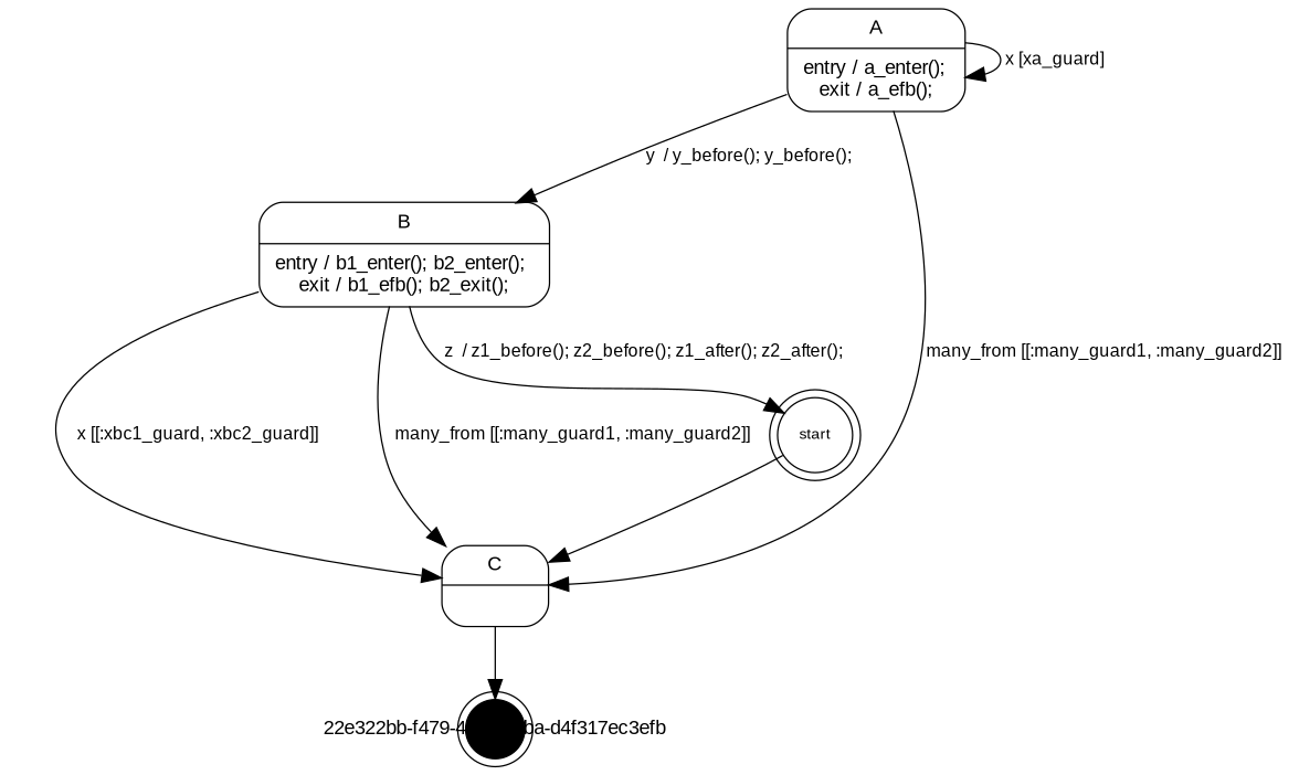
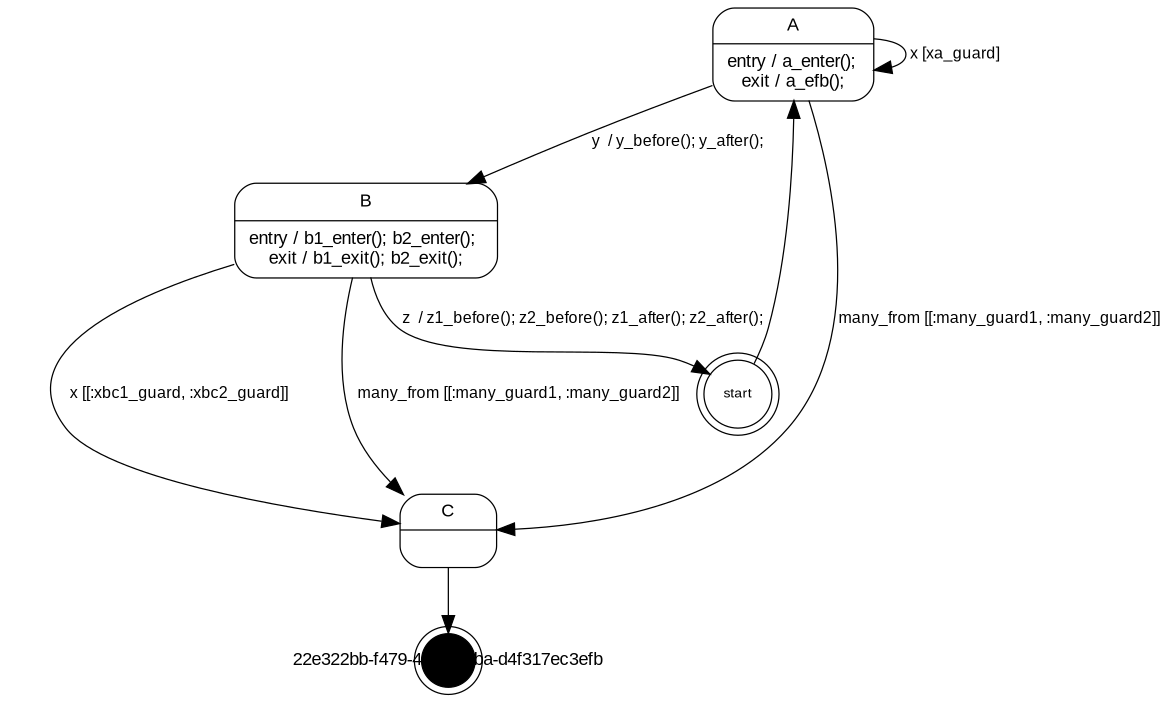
  digraph {
    rankdir=TB
    node [fontname=Arial fontsize=10 penwidth=0.7 shape=Mrecord]
    edge [dir=forward fontname=Arial fontsize=9 penwidth=0.7]
    n1 [height=0.71524 label="{A|entry / a_enter();\lexit / a_efb();}" width=1.2489]
-   n2 [height=0.71524 label="{B|entry / b1_enter(); b2_enter();\lexit / b1_efb(); b2_exit();}" width=2.0441]
+   n2 [height=0.71524 label="{B|entry / b1_enter(); b2_enter();\lexit / b1_exit(); b2_exit();}" width=2.0441]
    n3 [height=0.55553 label="{C|}" width=0.75]
    n4 [color=black fixedsize=true fontsize=8 height=0.41667 label=start shape=doublecircle width=0.41667]
    "22e322bb-f479-45db-88ba-d4f317ec3efb" [color=black fillcolor=black fixedsize=true height=0.30556 shape=doublecircle style=filled width=0.30556]
    n1 -> n1 [label=" x [xa_guard]  "]
-   n1 -> n2 [label=" y  / y_before(); y_before(); "]
+   n1 -> n2 [label=" y  / y_before(); y_after(); "]
    n1 -> n3 [label=" many_from [[:many_guard1, :many_guard2]]  "]
    n2 -> n3 [label=" x [[:xbc1_guard, :xbc2_guard]]  "]
    n2 -> n3 [label=" many_from [[:many_guard1, :many_guard2]]  "]
    n2 -> n4 [label=" z  / z1_before(); z2_before(); z1_after(); z2_after(); "]
    n3 -> "22e322bb-f479-45db-88ba-d4f317ec3efb"
-   n4 -> n3
+   n4 -> n1
  }
